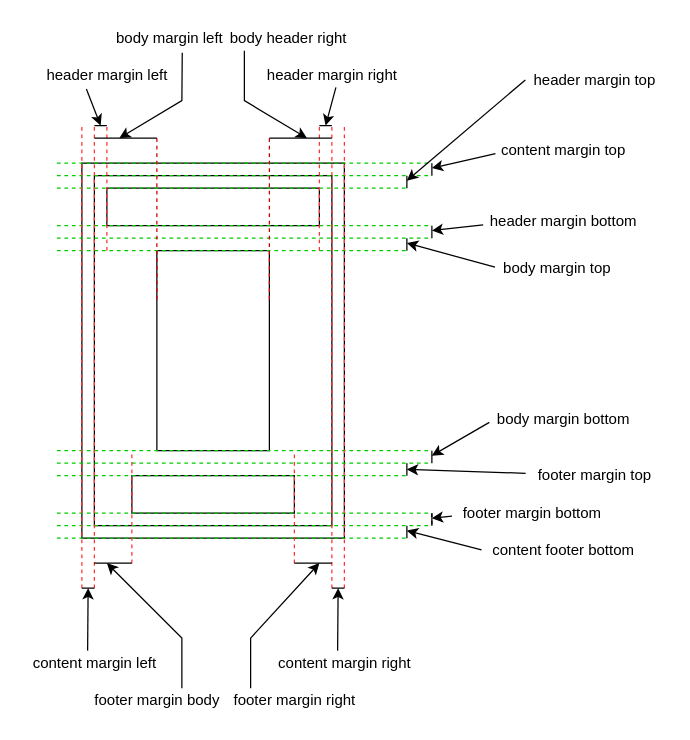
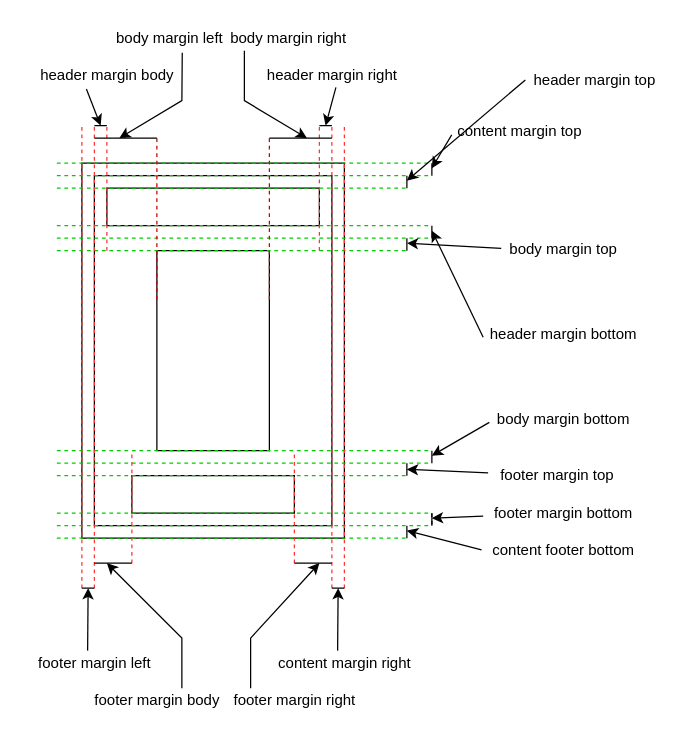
  <mxCell id="0" />
  <mxCell id="1" parent="0" />
  <mxCell id="2" value="" style="rounded=0;whiteSpace=wrap;html=1;" vertex="1" parent="1"><mxGeometry x="65" y="130" width="210" height="300" as="geometry" /></mxCell>
  <mxCell id="3" value="" style="rounded=0;whiteSpace=wrap;html=1;" vertex="1" parent="1"><mxGeometry x="75" y="140" width="190" height="280" as="geometry" /></mxCell>
  <mxCell id="4" value="" style="rounded=0;whiteSpace=wrap;html=1;" vertex="1" parent="1"><mxGeometry x="85" y="150" width="170" height="30" as="geometry" /></mxCell>
  <mxCell id="5" value="" style="rounded=0;whiteSpace=wrap;html=1;" vertex="1" parent="1"><mxGeometry x="105" y="380" width="130" height="30" as="geometry" /></mxCell>
  <mxCell id="6" value="" style="rounded=0;whiteSpace=wrap;html=1;" vertex="1" parent="1"><mxGeometry x="125" y="200" width="90" height="160" as="geometry" /></mxCell>
  <mxCell id="7" value="" style="endArrow=none;dashed=1;html=1;strokeWidth=1;rounded=0;strokeColor=#00CC00;" edge="1" parent="1"><mxGeometry width="50" height="50" relative="1" as="geometry"><mxPoint x="45" y="180" as="sourcePoint" /><mxPoint x="345" y="180" as="targetPoint" /></mxGeometry></mxCell>
  <mxCell id="8" value="" style="endArrow=none;dashed=1;html=1;strokeWidth=1;rounded=0;strokeColor=#00CC00;" edge="1" parent="1"><mxGeometry width="50" height="50" relative="1" as="geometry"><mxPoint x="45" y="190" as="sourcePoint" /><mxPoint x="345" y="190" as="targetPoint" /></mxGeometry></mxCell>
  <mxCell id="9" value="" style="endArrow=none;html=1;strokeWidth=1;rounded=0;" edge="1" parent="1"><mxGeometry width="50" height="50" relative="1" as="geometry"><mxPoint x="345" y="180" as="sourcePoint" /><mxPoint x="345" y="190" as="targetPoint" /></mxGeometry></mxCell>
- <mxCell id="10" value="header margin bottom" style="text;html=1;align=center;verticalAlign=middle;resizable=0;points=[];autosize=1;strokeColor=none;fillColor=none;" vertex="1" parent="1"><mxGeometry x="385" y="167" width="130" height="20" as="geometry" /></mxCell>
+ <mxCell id="10" value="header margin bottom" style="text;html=1;align=center;verticalAlign=middle;resizable=0;points=[];autosize=1;strokeColor=none;fillColor=none;" vertex="1" parent="1"><mxGeometry x="385" y="257" width="130" height="20" as="geometry" /></mxCell>
  <mxCell id="11" value="" style="endArrow=none;dashed=1;html=1;strokeWidth=1;rounded=0;strokeColor=#00CC00;" edge="1" parent="1"><mxGeometry width="50" height="50" relative="1" as="geometry"><mxPoint x="45" y="200" as="sourcePoint" /><mxPoint x="325" y="200" as="targetPoint" /></mxGeometry></mxCell>
  <mxCell id="12" value="" style="endArrow=none;html=1;rounded=0;" edge="1" parent="1"><mxGeometry width="50" height="50" relative="1" as="geometry"><mxPoint x="325" y="200" as="sourcePoint" /><mxPoint x="325" y="190" as="targetPoint" /></mxGeometry></mxCell>
  <mxCell id="13" value="" style="endArrow=none;html=1;rounded=0;entryX=0.008;entryY=0.619;entryDx=0;entryDy=0;entryPerimeter=0;startArrow=classic;startFill=1;" edge="1" parent="1" target="10"><mxGeometry width="50" height="50" relative="1" as="geometry"><mxPoint x="345" y="184" as="sourcePoint" /><mxPoint x="385" y="164" as="targetPoint" /></mxGeometry></mxCell>
  <mxCell id="14" value="" style="endArrow=classic;html=1;rounded=0;exitX=0.005;exitY=0.457;exitDx=0;exitDy=0;exitPerimeter=0;" edge="1" parent="1" source="15"><mxGeometry width="50" height="50" relative="1" as="geometry"><mxPoint x="395" y="210" as="sourcePoint" /><mxPoint x="325" y="194" as="targetPoint" /></mxGeometry></mxCell>
- <mxCell id="15" value="body margin top" style="text;html=1;align=center;verticalAlign=middle;resizable=0;points=[];autosize=1;strokeColor=none;fillColor=none;" vertex="1" parent="1"><mxGeometry x="395" y="204" width="100" height="20" as="geometry" /></mxCell>
+ <mxCell id="15" value="body margin top" style="text;html=1;align=center;verticalAlign=middle;resizable=0;points=[];autosize=1;strokeColor=none;fillColor=none;" vertex="1" parent="1"><mxGeometry x="400" y="189" width="100" height="20" as="geometry" /></mxCell>
  <mxCell id="16" value="" style="endArrow=none;dashed=1;html=1;strokeWidth=1;rounded=0;strokeColor=#00CC00;" edge="1" parent="1"><mxGeometry width="50" height="50" relative="1" as="geometry"><mxPoint x="45" y="360" as="sourcePoint" /><mxPoint x="345" y="360" as="targetPoint" /></mxGeometry></mxCell>
  <mxCell id="17" value="" style="endArrow=none;dashed=1;html=1;strokeWidth=1;rounded=0;strokeColor=#00CC00;" edge="1" parent="1"><mxGeometry width="50" height="50" relative="1" as="geometry"><mxPoint x="45" y="370" as="sourcePoint" /><mxPoint x="345" y="370" as="targetPoint" /></mxGeometry></mxCell>
  <mxCell id="18" value="" style="endArrow=none;html=1;strokeWidth=1;rounded=0;strokeColor=#000000;" edge="1" parent="1"><mxGeometry width="50" height="50" relative="1" as="geometry"><mxPoint x="345" y="360" as="sourcePoint" /><mxPoint x="345" y="370" as="targetPoint" /></mxGeometry></mxCell>
  <mxCell id="19" value="body margin bottom" style="text;html=1;align=center;verticalAlign=middle;resizable=0;points=[];autosize=1;strokeColor=none;fillColor=none;" vertex="1" parent="1"><mxGeometry x="390" y="325" width="120" height="20" as="geometry" /></mxCell>
  <mxCell id="20" value="" style="endArrow=none;dashed=1;html=1;strokeWidth=1;rounded=0;strokeColor=#00CC00;" edge="1" parent="1"><mxGeometry width="50" height="50" relative="1" as="geometry"><mxPoint x="45" y="380" as="sourcePoint" /><mxPoint x="325" y="380" as="targetPoint" /></mxGeometry></mxCell>
  <mxCell id="21" value="" style="endArrow=none;html=1;rounded=0;strokeColor=#000000;" edge="1" parent="1"><mxGeometry width="50" height="50" relative="1" as="geometry"><mxPoint x="325" y="380" as="sourcePoint" /><mxPoint x="325" y="370" as="targetPoint" /></mxGeometry></mxCell>
  <mxCell id="22" value="" style="endArrow=none;html=1;rounded=0;entryX=0.008;entryY=0.619;entryDx=0;entryDy=0;entryPerimeter=0;startArrow=classic;startFill=1;" edge="1" parent="1" target="19"><mxGeometry width="50" height="50" relative="1" as="geometry"><mxPoint x="345" y="364" as="sourcePoint" /><mxPoint x="385" y="344" as="targetPoint" /></mxGeometry></mxCell>
  <mxCell id="23" value="" style="endArrow=classic;html=1;rounded=0;" edge="1" parent="1" source="24"><mxGeometry width="50" height="50" relative="1" as="geometry"><mxPoint x="390.88" y="384.94" as="sourcePoint" /><mxPoint x="325" y="375" as="targetPoint" /></mxGeometry></mxCell>
- <mxCell id="24" value="footer margin top" style="text;html=1;align=center;verticalAlign=middle;resizable=0;points=[];autosize=1;strokeColor=none;fillColor=none;" vertex="1" parent="1"><mxGeometry x="420" y="370" width="110" height="20" as="geometry" /></mxCell>
+ <mxCell id="24" value="footer margin top" style="text;html=1;align=center;verticalAlign=middle;resizable=0;points=[];autosize=1;strokeColor=none;fillColor=none;" vertex="1" parent="1"><mxGeometry x="390" y="370" width="110" height="20" as="geometry" /></mxCell>
  <mxCell id="25" value="" style="endArrow=none;dashed=1;html=1;strokeWidth=1;rounded=0;strokeColor=#00CC00;" edge="1" parent="1"><mxGeometry width="50" height="50" relative="1" as="geometry"><mxPoint x="45" y="150" as="sourcePoint" /><mxPoint x="325" y="150" as="targetPoint" /></mxGeometry></mxCell>
  <mxCell id="26" value="" style="endArrow=none;dashed=1;html=1;strokeWidth=1;rounded=0;strokeColor=#00CC00;" edge="1" parent="1"><mxGeometry width="50" height="50" relative="1" as="geometry"><mxPoint x="45" y="140" as="sourcePoint" /><mxPoint x="345" y="140" as="targetPoint" /></mxGeometry></mxCell>
  <mxCell id="27" value="" style="endArrow=none;dashed=1;html=1;strokeWidth=1;rounded=0;strokeColor=#00CC00;" edge="1" parent="1"><mxGeometry width="50" height="50" relative="1" as="geometry"><mxPoint x="45" y="130" as="sourcePoint" /><mxPoint x="345" y="130" as="targetPoint" /></mxGeometry></mxCell>
  <mxCell id="28" value="" style="endArrow=none;html=1;strokeWidth=1;rounded=0;" edge="1" parent="1"><mxGeometry width="50" height="50" relative="1" as="geometry"><mxPoint x="345" y="130" as="sourcePoint" /><mxPoint x="345" y="140" as="targetPoint" /></mxGeometry></mxCell>
- <mxCell id="29" value="content margin top" style="text;html=1;align=center;verticalAlign=middle;resizable=0;points=[];autosize=1;strokeColor=none;fillColor=none;" vertex="1" parent="1"><mxGeometry x="395" y="110" width="110" height="20" as="geometry" /></mxCell>
+ <mxCell id="29" value="content margin top" style="text;html=1;align=center;verticalAlign=middle;resizable=0;points=[];autosize=1;strokeColor=none;fillColor=none;" vertex="1" parent="1"><mxGeometry x="360" y="95" width="110" height="20" as="geometry" /></mxCell>
  <mxCell id="30" value="" style="endArrow=none;html=1;rounded=0;" edge="1" parent="1"><mxGeometry width="50" height="50" relative="1" as="geometry"><mxPoint x="325" y="150" as="sourcePoint" /><mxPoint x="325" y="140" as="targetPoint" /></mxGeometry></mxCell>
  <mxCell id="31" value="" style="endArrow=none;html=1;rounded=0;entryX=0.008;entryY=0.619;entryDx=0;entryDy=0;entryPerimeter=0;startArrow=classic;startFill=1;" edge="1" parent="1" target="29"><mxGeometry width="50" height="50" relative="1" as="geometry"><mxPoint x="345" y="134" as="sourcePoint" /><mxPoint x="385" y="114" as="targetPoint" /></mxGeometry></mxCell>
  <mxCell id="32" value="" style="endArrow=classic;html=1;rounded=0;exitX=-0.002;exitY=0.471;exitDx=0;exitDy=0;exitPerimeter=0;" edge="1" parent="1" source="33"><mxGeometry width="50" height="50" relative="1" as="geometry"><mxPoint x="395" y="160" as="sourcePoint" /><mxPoint x="325" y="144" as="targetPoint" /></mxGeometry></mxCell>
  <mxCell id="33" value="header margin top" style="text;html=1;align=center;verticalAlign=middle;resizable=0;points=[];autosize=1;strokeColor=none;fillColor=none;" vertex="1" parent="1"><mxGeometry x="420" y="54" width="110" height="20" as="geometry" /></mxCell>
  <mxCell id="34" value="" style="endArrow=none;dashed=1;html=1;strokeWidth=1;rounded=0;strokeColor=#00CC00;" edge="1" parent="1"><mxGeometry width="50" height="50" relative="1" as="geometry"><mxPoint x="45" y="430" as="sourcePoint" /><mxPoint x="325" y="430" as="targetPoint" /></mxGeometry></mxCell>
  <mxCell id="35" value="" style="endArrow=none;dashed=1;html=1;strokeWidth=1;rounded=0;strokeColor=#00CC00;" edge="1" parent="1"><mxGeometry width="50" height="50" relative="1" as="geometry"><mxPoint x="45" y="420" as="sourcePoint" /><mxPoint x="345" y="420" as="targetPoint" /></mxGeometry></mxCell>
  <mxCell id="36" value="" style="endArrow=none;dashed=1;html=1;strokeWidth=1;rounded=0;strokeColor=#00CC00;" edge="1" parent="1"><mxGeometry width="50" height="50" relative="1" as="geometry"><mxPoint x="45" y="410" as="sourcePoint" /><mxPoint x="345" y="410" as="targetPoint" /></mxGeometry></mxCell>
  <mxCell id="37" value="" style="endArrow=none;dashed=1;html=1;strokeWidth=1;rounded=0;strokeColor=#000000;" edge="1" parent="1"><mxGeometry width="50" height="50" relative="1" as="geometry"><mxPoint x="345" y="410" as="sourcePoint" /><mxPoint x="345" y="420" as="targetPoint" /></mxGeometry></mxCell>
- <mxCell id="38" value="footer margin bottom" style="text;html=1;align=center;verticalAlign=middle;resizable=0;points=[];autosize=1;strokeColor=none;fillColor=none;" vertex="1" parent="1"><mxGeometry x="360" y="400" width="130" height="20" as="geometry" /></mxCell>
+ <mxCell id="38" value="footer margin bottom" style="text;html=1;align=center;verticalAlign=middle;resizable=0;points=[];autosize=1;strokeColor=none;fillColor=none;" vertex="1" parent="1"><mxGeometry x="385" y="400" width="130" height="20" as="geometry" /></mxCell>
  <mxCell id="39" value="" style="endArrow=none;html=1;rounded=0;entryX=0.008;entryY=0.619;entryDx=0;entryDy=0;entryPerimeter=0;startArrow=classic;startFill=1;" edge="1" parent="1" target="38"><mxGeometry width="50" height="50" relative="1" as="geometry"><mxPoint x="345" y="414" as="sourcePoint" /><mxPoint x="385" y="394" as="targetPoint" /></mxGeometry></mxCell>
  <mxCell id="40" value="" style="endArrow=classic;html=1;rounded=0;exitX=-0.002;exitY=0.471;exitDx=0;exitDy=0;exitPerimeter=0;" edge="1" parent="1" source="41"><mxGeometry width="50" height="50" relative="1" as="geometry"><mxPoint x="395" y="440" as="sourcePoint" /><mxPoint x="325" y="424" as="targetPoint" /></mxGeometry></mxCell>
  <mxCell id="41" value="content footer bottom" style="text;html=1;align=center;verticalAlign=middle;resizable=0;points=[];autosize=1;strokeColor=none;fillColor=none;" vertex="1" parent="1"><mxGeometry x="385" y="430" width="130" height="20" as="geometry" /></mxCell>
  <mxCell id="42" value="" style="endArrow=none;html=1;strokeWidth=1;rounded=0;dashed=1;fillColor=#6a00ff;strokeColor=#FF3333;" edge="1" parent="1"><mxGeometry width="50" height="50" relative="1" as="geometry"><mxPoint x="265" y="470" as="sourcePoint" /><mxPoint x="265" y="100" as="targetPoint" /></mxGeometry></mxCell>
  <mxCell id="43" value="" style="endArrow=none;html=1;strokeWidth=1;rounded=0;dashed=1;fillColor=#6a00ff;strokeColor=#FF3333;" edge="1" parent="1"><mxGeometry width="50" height="50" relative="1" as="geometry"><mxPoint x="275" y="470" as="sourcePoint" /><mxPoint x="275" y="100" as="targetPoint" /></mxGeometry></mxCell>
  <mxCell id="44" value="" style="endArrow=none;html=1;rounded=0;strokeWidth=1;" edge="1" parent="1"><mxGeometry width="50" height="50" relative="1" as="geometry"><mxPoint x="275" y="470" as="sourcePoint" /><mxPoint x="265" y="470" as="targetPoint" /></mxGeometry></mxCell>
  <mxCell id="45" value="content margin right" style="text;html=1;align=center;verticalAlign=middle;resizable=0;points=[];autosize=1;strokeColor=none;fillColor=none;" vertex="1" parent="1"><mxGeometry x="215" y="520" width="120" height="20" as="geometry" /></mxCell>
  <mxCell id="46" value="" style="endArrow=classic;html=1;rounded=0;strokeWidth=1;exitX=0.455;exitY=0;exitDx=0;exitDy=0;exitPerimeter=0;" edge="1" parent="1" source="45"><mxGeometry width="50" height="50" relative="1" as="geometry"><mxPoint x="185" y="480" as="sourcePoint" /><mxPoint x="270" y="470" as="targetPoint" /></mxGeometry></mxCell>
  <mxCell id="47" value="" style="endArrow=none;html=1;strokeWidth=1;rounded=0;dashed=1;fillColor=#6a00ff;strokeColor=#FF3333;" edge="1" parent="1"><mxGeometry width="50" height="50" relative="1" as="geometry"><mxPoint x="65" y="470" as="sourcePoint" /><mxPoint x="65" y="100" as="targetPoint" /></mxGeometry></mxCell>
  <mxCell id="48" value="" style="endArrow=none;html=1;strokeWidth=1;rounded=0;dashed=1;fillColor=#6a00ff;strokeColor=#FF3333;" edge="1" parent="1"><mxGeometry width="50" height="50" relative="1" as="geometry"><mxPoint x="75" y="470" as="sourcePoint" /><mxPoint x="75" y="100" as="targetPoint" /></mxGeometry></mxCell>
  <mxCell id="49" value="" style="endArrow=none;html=1;rounded=0;strokeWidth=1;" edge="1" parent="1"><mxGeometry width="50" height="50" relative="1" as="geometry"><mxPoint x="75" y="470" as="sourcePoint" /><mxPoint x="65" y="470" as="targetPoint" /></mxGeometry></mxCell>
  <mxCell id="50" value="" style="endArrow=classic;html=1;rounded=0;strokeWidth=1;exitX=0.455;exitY=0;exitDx=0;exitDy=0;exitPerimeter=0;" edge="1" parent="1"><mxGeometry width="50" height="50" relative="1" as="geometry"><mxPoint x="69.6" y="520" as="sourcePoint" /><mxPoint x="70" y="470" as="targetPoint" /></mxGeometry></mxCell>
- <mxCell id="51" value="content margin left" style="text;html=1;align=center;verticalAlign=middle;resizable=0;points=[];autosize=1;strokeColor=none;fillColor=none;" vertex="1" parent="1"><mxGeometry x="20" y="520" width="110" height="20" as="geometry" /></mxCell>
+ <mxCell id="51" value="footer margin left" style="text;html=1;align=center;verticalAlign=middle;resizable=0;points=[];autosize=1;strokeColor=none;fillColor=none;" vertex="1" parent="1"><mxGeometry x="20" y="520" width="110" height="20" as="geometry" /></mxCell>
  <mxCell id="52" value="" style="endArrow=none;html=1;strokeWidth=1;rounded=0;dashed=1;fillColor=#6a00ff;strokeColor=#FF3333;" edge="1" parent="1"><mxGeometry width="50" height="50" relative="1" as="geometry"><mxPoint x="85" y="200" as="sourcePoint" /><mxPoint x="85" y="100" as="targetPoint" /></mxGeometry></mxCell>
  <mxCell id="53" value="" style="endArrow=none;html=1;strokeWidth=1;rounded=0;dashed=1;fillColor=#6a00ff;strokeColor=#FF3333;" edge="1" parent="1"><mxGeometry width="50" height="50" relative="1" as="geometry"><mxPoint x="255" y="200" as="sourcePoint" /><mxPoint x="255" y="100" as="targetPoint" /></mxGeometry></mxCell>
  <mxCell id="54" value="" style="endArrow=none;html=1;rounded=0;strokeWidth=1;" edge="1" parent="1"><mxGeometry width="50" height="50" relative="1" as="geometry"><mxPoint x="75" y="100" as="sourcePoint" /><mxPoint x="85" y="100" as="targetPoint" /></mxGeometry></mxCell>
  <mxCell id="55" value="" style="endArrow=none;html=1;rounded=0;strokeWidth=1;" edge="1" parent="1"><mxGeometry width="50" height="50" relative="1" as="geometry"><mxPoint x="255" y="100" as="sourcePoint" /><mxPoint x="265" y="100" as="targetPoint" /></mxGeometry></mxCell>
  <mxCell id="56" value="header margin right" style="text;html=1;align=center;verticalAlign=middle;resizable=0;points=[];autosize=1;strokeColor=none;fillColor=none;" vertex="1" parent="1"><mxGeometry x="205" y="50" width="120" height="20" as="geometry" /></mxCell>
  <mxCell id="57" value="" style="endArrow=classic;html=1;rounded=0;strokeWidth=1;exitX=0.527;exitY=0.972;exitDx=0;exitDy=0;exitPerimeter=0;" edge="1" parent="1" source="56"><mxGeometry width="50" height="50" relative="1" as="geometry"><mxPoint x="257.36" y="70.28" as="sourcePoint" /><mxPoint x="260" y="100" as="targetPoint" /></mxGeometry></mxCell>
- <mxCell id="58" value="header margin left" style="text;html=1;align=center;verticalAlign=middle;resizable=0;points=[];autosize=1;strokeColor=none;fillColor=none;" vertex="1" parent="1"><mxGeometry x="30" y="50" width="110" height="20" as="geometry" /></mxCell>
+ <mxCell id="58" value="header margin body" style="text;html=1;align=center;verticalAlign=middle;resizable=0;points=[];autosize=1;strokeColor=none;fillColor=none;" vertex="1" parent="1"><mxGeometry x="30" y="50" width="110" height="20" as="geometry" /></mxCell>
  <mxCell id="59" value="" style="endArrow=classic;html=1;rounded=0;strokeWidth=1;exitX=0.351;exitY=1.033;exitDx=0;exitDy=0;exitPerimeter=0;" edge="1" parent="1" source="58"><mxGeometry width="50" height="50" relative="1" as="geometry"><mxPoint x="77.36" y="70.28" as="sourcePoint" /><mxPoint x="80" y="100" as="targetPoint" /></mxGeometry></mxCell>
  <mxCell id="60" value="" style="endArrow=none;dashed=1;html=1;strokeWidth=1;rounded=0;strokeColor=#FF3333;" edge="1" parent="1"><mxGeometry width="50" height="50" relative="1" as="geometry"><mxPoint x="105" y="450" as="sourcePoint" /><mxPoint x="105" y="360" as="targetPoint" /></mxGeometry></mxCell>
  <mxCell id="61" value="" style="endArrow=none;html=1;rounded=0;strokeWidth=1;" edge="1" parent="1"><mxGeometry width="50" height="50" relative="1" as="geometry"><mxPoint x="75" y="450" as="sourcePoint" /><mxPoint x="105" y="450" as="targetPoint" /></mxGeometry></mxCell>
  <mxCell id="62" value="" style="endArrow=none;dashed=1;html=1;strokeWidth=1;rounded=0;strokeColor=#FF3333;" edge="1" parent="1"><mxGeometry width="50" height="50" relative="1" as="geometry"><mxPoint x="235" y="450" as="sourcePoint" /><mxPoint x="235" y="360" as="targetPoint" /></mxGeometry></mxCell>
  <mxCell id="63" value="" style="endArrow=none;html=1;rounded=0;strokeWidth=1;" edge="1" parent="1"><mxGeometry width="50" height="50" relative="1" as="geometry"><mxPoint x="235" y="450" as="sourcePoint" /><mxPoint x="265" y="450" as="targetPoint" /></mxGeometry></mxCell>
  <mxCell id="64" value="" style="endArrow=classic;html=1;rounded=0;strokeWidth=1;" edge="1" parent="1"><mxGeometry width="50" height="50" relative="1" as="geometry"><mxPoint x="145" y="550" as="sourcePoint" /><mxPoint x="85" y="450" as="targetPoint" /><Array as="points"><mxPoint x="145" y="510" /></Array></mxGeometry></mxCell>
  <mxCell id="65" value="footer margin body" style="text;html=1;align=center;verticalAlign=middle;resizable=0;points=[];autosize=1;strokeColor=none;fillColor=none;" vertex="1" parent="1"><mxGeometry x="70" y="550" width="110" height="20" as="geometry" /></mxCell>
  <mxCell id="66" value="" style="endArrow=classic;html=1;rounded=0;strokeWidth=1;" edge="1" parent="1"><mxGeometry width="50" height="50" relative="1" as="geometry"><mxPoint x="200" y="550" as="sourcePoint" /><mxPoint x="255" y="450" as="targetPoint" /><Array as="points"><mxPoint x="200" y="510" /></Array></mxGeometry></mxCell>
  <mxCell id="67" value="footer margin right" style="text;html=1;align=center;verticalAlign=middle;resizable=0;points=[];autosize=1;strokeColor=none;fillColor=none;" vertex="1" parent="1"><mxGeometry x="180" y="550" width="110" height="20" as="geometry" /></mxCell>
  <mxCell id="68" value="" style="endArrow=none;dashed=1;html=1;rounded=0;strokeWidth=1;entryX=0;entryY=0.25;entryDx=0;entryDy=0;fillColor=#6a00ff;strokeColor=#CC0000;" edge="1" parent="1" target="6"><mxGeometry width="50" height="50" relative="1" as="geometry"><mxPoint x="125" y="110" as="sourcePoint" /><mxPoint x="195" y="150" as="targetPoint" /></mxGeometry></mxCell>
  <mxCell id="69" value="" style="endArrow=none;html=1;rounded=0;strokeWidth=1;" edge="1" parent="1"><mxGeometry width="50" height="50" relative="1" as="geometry"><mxPoint x="75" y="110" as="sourcePoint" /><mxPoint x="125" y="110" as="targetPoint" /></mxGeometry></mxCell>
  <mxCell id="70" value="body margin left" style="text;html=1;align=center;verticalAlign=middle;resizable=0;points=[];autosize=1;strokeColor=none;fillColor=none;" vertex="1" parent="1"><mxGeometry x="85" y="20" width="100" height="20" as="geometry" /></mxCell>
  <mxCell id="71" value="" style="endArrow=classic;html=1;rounded=0;strokeWidth=1;exitX=0.603;exitY=1.083;exitDx=0;exitDy=0;exitPerimeter=0;" edge="1" parent="1" source="70"><mxGeometry width="50" height="50" relative="1" as="geometry"><mxPoint x="145" y="200" as="sourcePoint" /><mxPoint x="95" y="110" as="targetPoint" /><Array as="points"><mxPoint x="145" y="80" /></Array></mxGeometry></mxCell>
  <mxCell id="72" value="" style="endArrow=none;dashed=1;html=1;rounded=0;strokeWidth=1;entryX=0;entryY=0.25;entryDx=0;entryDy=0;fillColor=#6a00ff;strokeColor=#CC0000;" edge="1" parent="1"><mxGeometry width="50" height="50" relative="1" as="geometry"><mxPoint x="215" y="110" as="sourcePoint" /><mxPoint x="215" y="240" as="targetPoint" /></mxGeometry></mxCell>
  <mxCell id="73" value="" style="endArrow=none;html=1;rounded=0;strokeWidth=1;" edge="1" parent="1"><mxGeometry width="50" height="50" relative="1" as="geometry"><mxPoint x="215" y="110" as="sourcePoint" /><mxPoint x="265" y="110" as="targetPoint" /></mxGeometry></mxCell>
  <mxCell id="74" value="" style="endArrow=classic;html=1;rounded=0;strokeWidth=1;" edge="1" parent="1"><mxGeometry width="50" height="50" relative="1" as="geometry"><mxPoint x="195" y="40" as="sourcePoint" /><mxPoint x="245" y="110" as="targetPoint" /><Array as="points"><mxPoint x="195" y="80" /></Array></mxGeometry></mxCell>
- <mxCell id="75" value="body header right" style="text;html=1;align=center;verticalAlign=middle;resizable=0;points=[];autosize=1;strokeColor=none;fillColor=none;" vertex="1" parent="1"><mxGeometry x="175" y="20" width="110" height="20" as="geometry" /></mxCell>
+ <mxCell id="75" value="body margin right" style="text;html=1;align=center;verticalAlign=middle;resizable=0;points=[];autosize=1;strokeColor=none;fillColor=none;" vertex="1" parent="1"><mxGeometry x="175" y="20" width="110" height="20" as="geometry" /></mxCell>
  <mxCell id="76" value="" style="endArrow=none;html=1;rounded=0;strokeColor=#000000;" edge="1" parent="1"><mxGeometry width="50" height="50" relative="1" as="geometry"><mxPoint x="325" y="430" as="sourcePoint" /><mxPoint x="325" y="420" as="targetPoint" /></mxGeometry></mxCell>
  <mxCell id="77" value="" style="endArrow=none;html=1;strokeWidth=1;rounded=0;strokeColor=#000000;" edge="1" parent="1"><mxGeometry width="50" height="50" relative="1" as="geometry"><mxPoint x="345" y="410" as="sourcePoint" /><mxPoint x="345" y="420" as="targetPoint" /></mxGeometry></mxCell>
